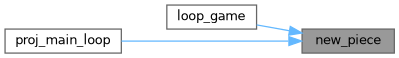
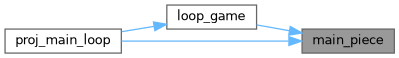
  digraph {
    rankdir=RL
    node [color=grey40 fillcolor=white fontname=Helvetica fontsize=10 shape=box style=filled]
    edge [color=steelblue1 dir=back fontname=Helvetica fontsize=10 labelfontname=Helvetica labelfontsize=10 style=solid]
-   n1 [color=gray40 fillcolor=grey60 fontcolor=black height=0.2 label=new_piece width=0.4]
+   n1 [color=gray40 fillcolor=grey60 fontcolor=black height=0.2 label=main_piece width=0.4]
    n2 [height=0.2 label=loop_game width=0.4]
    n3 [height=0.2 label=proj_main_loop width=0.4]
    n1 -> n2
    n1 -> n3
+   n2 -> n3
  }
